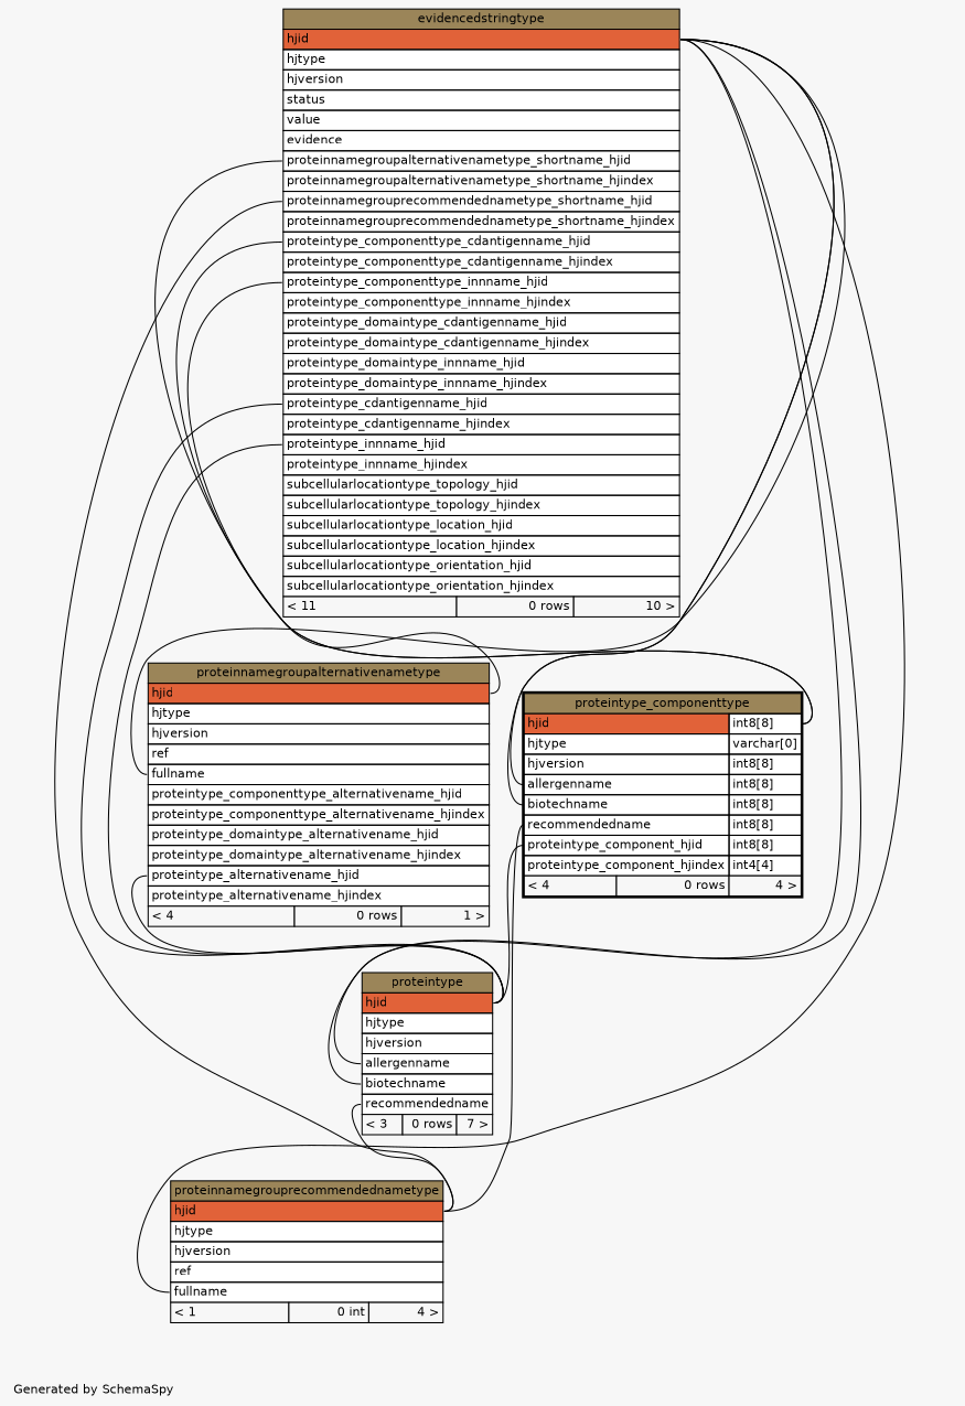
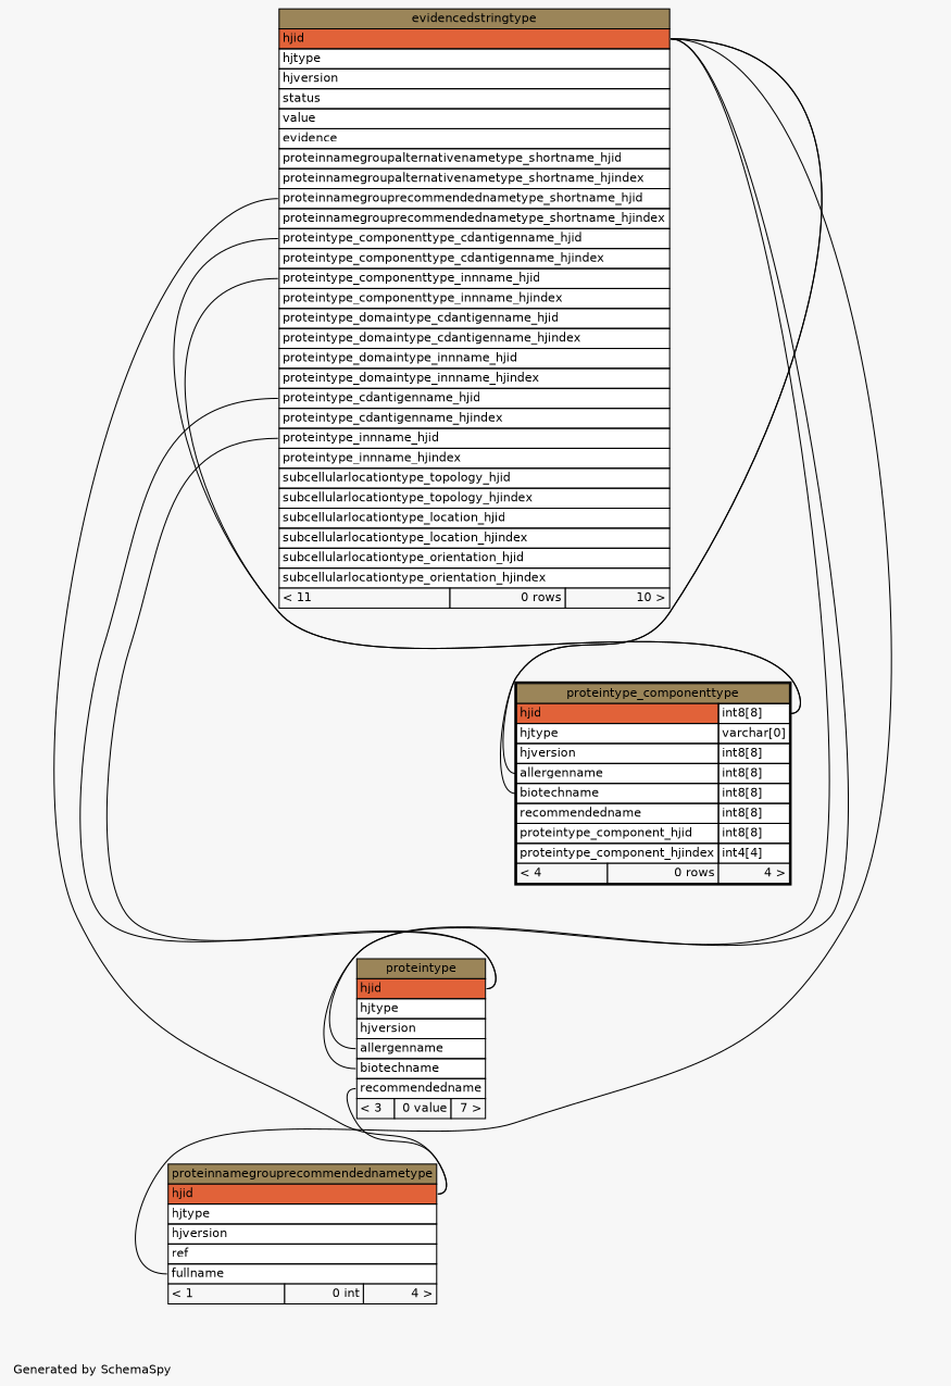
  digraph {
    bgcolor="#f7f7f7"
    fontname="DejaVu Sans"
    fontsize=11
    label="\nGenerated by SchemaSpy"
    labeljust=l
    nodesep=0.18
    rankdir=TB
    ranksep=0.46
    node [fontname="DejaVu Sans" fontsize=11 shape=plaintext]
    edge [arrowhead=none arrowsize=0.8 arrowtail=crowodot fontname="DejaVu Sans" headport="hjid:e" tailport="fullname:w"]
    n1 [label=<     <TABLE BORDER="0" CELLBORDER="1" CELLSPACING="0" BGCOLOR="#ffffff">       <TR><TD COLSPAN="3" BGCOLOR="#9b8559" ALIGN="CENTER">evidencedstringtype</TD></TR>       <TR><TD PORT="hjid" COLSPAN="3" BGCOLOR="#e16239" ALIGN="LEFT">hjid</TD></TR>       <TR><TD PORT="hjtype" COLSPAN="3" ALIGN="LEFT">hjtype</TD></TR>       <TR><TD PORT="hjversion" COLSPAN="3" ALIGN="LEFT">hjversion</TD></TR>       <TR><TD PORT="status" COLSPAN="3" ALIGN="LEFT">status</TD></TR>       <TR><TD PORT="value" COLSPAN="3" ALIGN="LEFT">value</TD></TR>       <TR><TD PORT="evidence" COLSPAN="3" ALIGN="LEFT">evidence</TD></TR>       <TR><TD PORT="proteinnamegroupalternativenametype_shortname_hjid" COLSPAN="3" ALIGN="LEFT">proteinnamegroupalternativenametype_shortname_hjid</TD></TR>       <TR><TD PORT="proteinnamegroupalternativenametype_shortname_hjindex" COLSPAN="3" ALIGN="LEFT">proteinnamegroupalternativenametype_shortname_hjindex</TD></TR>       <TR><TD PORT="proteinnamegrouprecommendednametype_shortname_hjid" COLSPAN="3" ALIGN="LEFT">proteinnamegrouprecommendednametype_shortname_hjid</TD></TR>       <TR><TD PORT="proteinnamegrouprecommendednametype_shortname_hjindex" COLSPAN="3" ALIGN="LEFT">proteinnamegrouprecommendednametype_shortname_hjindex</TD></TR>       <TR><TD PORT="proteintype_componenttype_cdantigenname_hjid" COLSPAN="3" ALIGN="LEFT">proteintype_componenttype_cdantigenname_hjid</TD></TR>       <TR><TD PORT="proteintype_componenttype_cdantigenname_hjindex" COLSPAN="3" ALIGN="LEFT">proteintype_componenttype_cdantigenname_hjindex</TD></TR>       <TR><TD PORT="proteintype_componenttype_innname_hjid" COLSPAN="3" ALIGN="LEFT">proteintype_componenttype_innname_hjid</TD></TR>       <TR><TD PORT="proteintype_componenttype_innname_hjindex" COLSPAN="3" ALIGN="LEFT">proteintype_componenttype_innname_hjindex</TD></TR>       <TR><TD PORT="proteintype_domaintype_cdantigenname_hjid" COLSPAN="3" ALIGN="LEFT">proteintype_domaintype_cdantigenname_hjid</TD></TR>       <TR><TD PORT="proteintype_domaintype_cdantigenname_hjindex" COLSPAN="3" ALIGN="LEFT">proteintype_domaintype_cdantigenname_hjindex</TD></TR>       <TR><TD PORT="proteintype_domaintype_innname_hjid" COLSPAN="3" ALIGN="LEFT">proteintype_domaintype_innname_hjid</TD></TR>       <TR><TD PORT="proteintype_domaintype_innname_hjindex" COLSPAN="3" ALIGN="LEFT">proteintype_domaintype_innname_hjindex</TD></TR>       <TR><TD PORT="proteintype_cdantigenname_hjid" COLSPAN="3" ALIGN="LEFT">proteintype_cdantigenname_hjid</TD></TR>       <TR><TD PORT="proteintype_cdantigenname_hjindex" COLSPAN="3" ALIGN="LEFT">proteintype_cdantigenname_hjindex</TD></TR>       <TR><TD PORT="proteintype_innname_hjid" COLSPAN="3" ALIGN="LEFT">proteintype_innname_hjid</TD></TR>       <TR><TD PORT="proteintype_innname_hjindex" COLSPAN="3" ALIGN="LEFT">proteintype_innname_hjindex</TD></TR>       <TR><TD PORT="subcellularlocationtype_topology_hjid" COLSPAN="3" ALIGN="LEFT">subcellularlocationtype_topology_hjid</TD></TR>       <TR><TD PORT="subcellularlocationtype_topology_hjindex" COLSPAN="3" ALIGN="LEFT">subcellularlocationtype_topology_hjindex</TD></TR>       <TR><TD PORT="subcellularlocationtype_location_hjid" COLSPAN="3" ALIGN="LEFT">subcellularlocationtype_location_hjid</TD></TR>       <TR><TD PORT="subcellularlocationtype_location_hjindex" COLSPAN="3" ALIGN="LEFT">subcellularlocationtype_location_hjindex</TD></TR>       <TR><TD PORT="subcellularlocationtype_orientation_hjid" COLSPAN="3" ALIGN="LEFT">subcellularlocationtype_orientation_hjid</TD></TR>       <TR><TD PORT="subcellularlocationtype_orientation_hjindex" COLSPAN="3" ALIGN="LEFT">subcellularlocationtype_orientation_hjindex</TD></TR>       <TR><TD ALIGN="LEFT" BGCOLOR="#f7f7f7">&lt; 11</TD><TD ALIGN="RIGHT" BGCOLOR="#f7f7f7">0 rows</TD><TD ALIGN="RIGHT" BGCOLOR="#f7f7f7">10 &gt;</TD></TR>     </TABLE>>]
-   n2 [label=<     <TABLE BORDER="0" CELLBORDER="1" CELLSPACING="0" BGCOLOR="#ffffff">       <TR><TD COLSPAN="3" BGCOLOR="#9b8559" ALIGN="CENTER">proteinnamegroupalternativenametype</TD></TR>       <TR><TD PORT="hjid" COLSPAN="3" BGCOLOR="#e16239" ALIGN="LEFT">hjid</TD></TR>       <TR><TD PORT="hjtype" COLSPAN="3" ALIGN="LEFT">hjtype</TD></TR>       <TR><TD PORT="hjversion" COLSPAN="3" ALIGN="LEFT">hjversion</TD></TR>       <TR><TD PORT="ref" COLSPAN="3" ALIGN="LEFT">ref</TD></TR>       <TR><TD PORT="fullname" COLSPAN="3" ALIGN="LEFT">fullname</TD></TR>       <TR><TD PORT="proteintype_componenttype_alternativename_hjid" COLSPAN="3" ALIGN="LEFT">proteintype_componenttype_alternativename_hjid</TD></TR>       <TR><TD PORT="proteintype_componenttype_alternativename_hjindex" COLSPAN="3" ALIGN="LEFT">proteintype_componenttype_alternativename_hjindex</TD></TR>       <TR><TD PORT="proteintype_domaintype_alternativename_hjid" COLSPAN="3" ALIGN="LEFT">proteintype_domaintype_alternativename_hjid</TD></TR>       <TR><TD PORT="proteintype_domaintype_alternativename_hjindex" COLSPAN="3" ALIGN="LEFT">proteintype_domaintype_alternativename_hjindex</TD></TR>       <TR><TD PORT="proteintype_alternativename_hjid" COLSPAN="3" ALIGN="LEFT">proteintype_alternativename_hjid</TD></TR>       <TR><TD PORT="proteintype_alternativename_hjindex" COLSPAN="3" ALIGN="LEFT">proteintype_alternativename_hjindex</TD></TR>       <TR><TD ALIGN="LEFT" BGCOLOR="#f7f7f7">&lt; 4</TD><TD ALIGN="RIGHT" BGCOLOR="#f7f7f7">0 rows</TD><TD ALIGN="RIGHT" BGCOLOR="#f7f7f7">1 &gt;</TD></TR>     </TABLE>>]
    n3 [label=<     <TABLE BORDER="0" CELLBORDER="1" CELLSPACING="0" BGCOLOR="#ffffff">       <TR><TD COLSPAN="3" BGCOLOR="#9b8559" ALIGN="CENTER">proteinnamegrouprecommendednametype</TD></TR>       <TR><TD PORT="hjid" COLSPAN="3" BGCOLOR="#e16239" ALIGN="LEFT">hjid</TD></TR>       <TR><TD PORT="hjtype" COLSPAN="3" ALIGN="LEFT">hjtype</TD></TR>       <TR><TD PORT="hjversion" COLSPAN="3" ALIGN="LEFT">hjversion</TD></TR>       <TR><TD PORT="ref" COLSPAN="3" ALIGN="LEFT">ref</TD></TR>       <TR><TD PORT="fullname" COLSPAN="3" ALIGN="LEFT">fullname</TD></TR>       <TR><TD ALIGN="LEFT" BGCOLOR="#f7f7f7">&lt; 1</TD><TD ALIGN="RIGHT" BGCOLOR="#f7f7f7">0 int</TD><TD ALIGN="RIGHT" BGCOLOR="#f7f7f7">4 &gt;</TD></TR>     </TABLE>>]
-   n4 [label=<     <TABLE BORDER="0" CELLBORDER="1" CELLSPACING="0" BGCOLOR="#ffffff">       <TR><TD COLSPAN="3" BGCOLOR="#9b8559" ALIGN="CENTER">proteintype</TD></TR>       <TR><TD PORT="hjid" COLSPAN="3" BGCOLOR="#e16239" ALIGN="LEFT">hjid</TD></TR>       <TR><TD PORT="hjtype" COLSPAN="3" ALIGN="LEFT">hjtype</TD></TR>       <TR><TD PORT="hjversion" COLSPAN="3" ALIGN="LEFT">hjversion</TD></TR>       <TR><TD PORT="allergenname" COLSPAN="3" ALIGN="LEFT">allergenname</TD></TR>       <TR><TD PORT="biotechname" COLSPAN="3" ALIGN="LEFT">biotechname</TD></TR>       <TR><TD PORT="recommendedname" COLSPAN="3" ALIGN="LEFT">recommendedname</TD></TR>       <TR><TD ALIGN="LEFT" BGCOLOR="#f7f7f7">&lt; 3</TD><TD ALIGN="RIGHT" BGCOLOR="#f7f7f7">0 rows</TD><TD ALIGN="RIGHT" BGCOLOR="#f7f7f7">7 &gt;</TD></TR>     </TABLE>>]
+   n4 [label=<     <TABLE BORDER="0" CELLBORDER="1" CELLSPACING="0" BGCOLOR="#ffffff">       <TR><TD COLSPAN="3" BGCOLOR="#9b8559" ALIGN="CENTER">proteintype</TD></TR>       <TR><TD PORT="hjid" COLSPAN="3" BGCOLOR="#e16239" ALIGN="LEFT">hjid</TD></TR>       <TR><TD PORT="hjtype" COLSPAN="3" ALIGN="LEFT">hjtype</TD></TR>       <TR><TD PORT="hjversion" COLSPAN="3" ALIGN="LEFT">hjversion</TD></TR>       <TR><TD PORT="allergenname" COLSPAN="3" ALIGN="LEFT">allergenname</TD></TR>       <TR><TD PORT="biotechname" COLSPAN="3" ALIGN="LEFT">biotechname</TD></TR>       <TR><TD PORT="recommendedname" COLSPAN="3" ALIGN="LEFT">recommendedname</TD></TR>       <TR><TD ALIGN="LEFT" BGCOLOR="#f7f7f7">&lt; 3</TD><TD ALIGN="RIGHT" BGCOLOR="#f7f7f7">0 value</TD><TD ALIGN="RIGHT" BGCOLOR="#f7f7f7">7 &gt;</TD></TR>     </TABLE>>]
    n5 [label=<     <TABLE BORDER="2" CELLBORDER="1" CELLSPACING="0" BGCOLOR="#ffffff">       <TR><TD COLSPAN="3" BGCOLOR="#9b8559" ALIGN="CENTER">proteintype_componenttype</TD></TR>       <TR><TD PORT="hjid" COLSPAN="2" BGCOLOR="#e16239" ALIGN="LEFT">hjid</TD><TD PORT="hjid.type" ALIGN="LEFT">int8[8]</TD></TR>       <TR><TD PORT="hjtype" COLSPAN="2" ALIGN="LEFT">hjtype</TD><TD PORT="hjtype.type" ALIGN="LEFT">varchar[0]</TD></TR>       <TR><TD PORT="hjversion" COLSPAN="2" ALIGN="LEFT">hjversion</TD><TD PORT="hjversion.type" ALIGN="LEFT">int8[8]</TD></TR>       <TR><TD PORT="allergenname" COLSPAN="2" ALIGN="LEFT">allergenname</TD><TD PORT="allergenname.type" ALIGN="LEFT">int8[8]</TD></TR>       <TR><TD PORT="biotechname" COLSPAN="2" ALIGN="LEFT">biotechname</TD><TD PORT="biotechname.type" ALIGN="LEFT">int8[8]</TD></TR>       <TR><TD PORT="recommendedname" COLSPAN="2" ALIGN="LEFT">recommendedname</TD><TD PORT="recommendedname.type" ALIGN="LEFT">int8[8]</TD></TR>       <TR><TD PORT="proteintype_component_hjid" COLSPAN="2" ALIGN="LEFT">proteintype_component_hjid</TD><TD PORT="proteintype_component_hjid.type" ALIGN="LEFT">int8[8]</TD></TR>       <TR><TD PORT="proteintype_component_hjindex" COLSPAN="2" ALIGN="LEFT">proteintype_component_hjindex</TD><TD PORT="proteintype_component_hjindex.type" ALIGN="LEFT">int4[4]</TD></TR>       <TR><TD ALIGN="LEFT" BGCOLOR="#f7f7f7">&lt; 4</TD><TD ALIGN="RIGHT" BGCOLOR="#f7f7f7">0 rows</TD><TD ALIGN="RIGHT" BGCOLOR="#f7f7f7">4 &gt;</TD></TR>     </TABLE>>]
-   n1 -> n2 [tailport="proteinnamegroupalternativenametype_shortname_hjid:w"]
    n1 -> n3 [tailport="proteinnamegrouprecommendednametype_shortname_hjid:w"]
    n1 -> n4 [tailport="proteintype_cdantigenname_hjid:w"]
    n1 -> n4 [tailport="proteintype_innname_hjid:w"]
    n1 -> n5 [headport="hjid.type:e" tailport="proteintype_componenttype_cdantigenname_hjid:w"]
    n1 -> n5 [headport="hjid.type:e" tailport="proteintype_componenttype_innname_hjid:w"]
-   n2 -> n1
-   n2 -> n4 [tailport="proteintype_alternativename_hjid:w"]
    n3 -> n1
    n4 -> n1 [tailport="allergenname:w"]
    n4 -> n1 [tailport="biotechname:w"]
    n4 -> n3 [tailport="recommendedname:w"]
    n5 -> n1 [tailport="allergenname:w"]
    n5 -> n1 [tailport="biotechname:w"]
-   n5 -> n3 [tailport="recommendedname:w"]
-   n5 -> n4 [tailport="proteintype_component_hjid:w"]
  }
